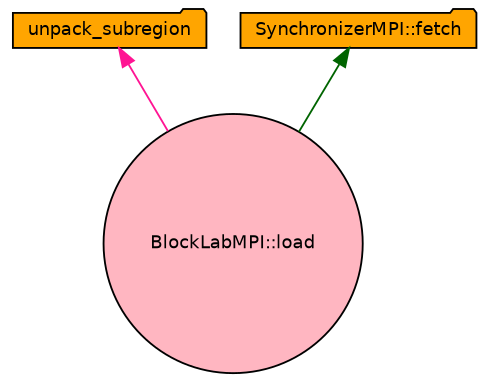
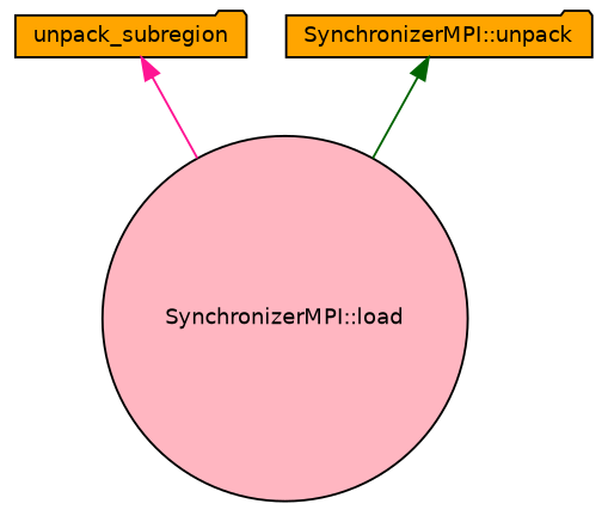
  digraph {
    rankdir=TB
    node [color=black fillcolor=orange fontname=Helvetica fontsize=10 shape=folder style=filled]
    edge [dir=back fontname=Helvetica fontsize=10 labelfontname=Helvetica labelfontsize=10 style=solid]
    n1 [fontcolor=black height=0.2 label=unpack_subregion width=0.4]
-   n2 [fillcolor=lightpink height=0.2 label="BlockLabMPI::load" shape=circle width=0.4]
-   n3 [height=0.2 label="SynchronizerMPI::fetch" width=0.4]
+   n2 [fillcolor=lightpink height=0.2 label="SynchronizerMPI::load" shape=circle width=0.4]
+   n3 [height=0.2 label="SynchronizerMPI::unpack" width=0.4]
    n1 -> n2 [color=deeppink]
    n3 -> n2 [color=darkgreen]
  }
